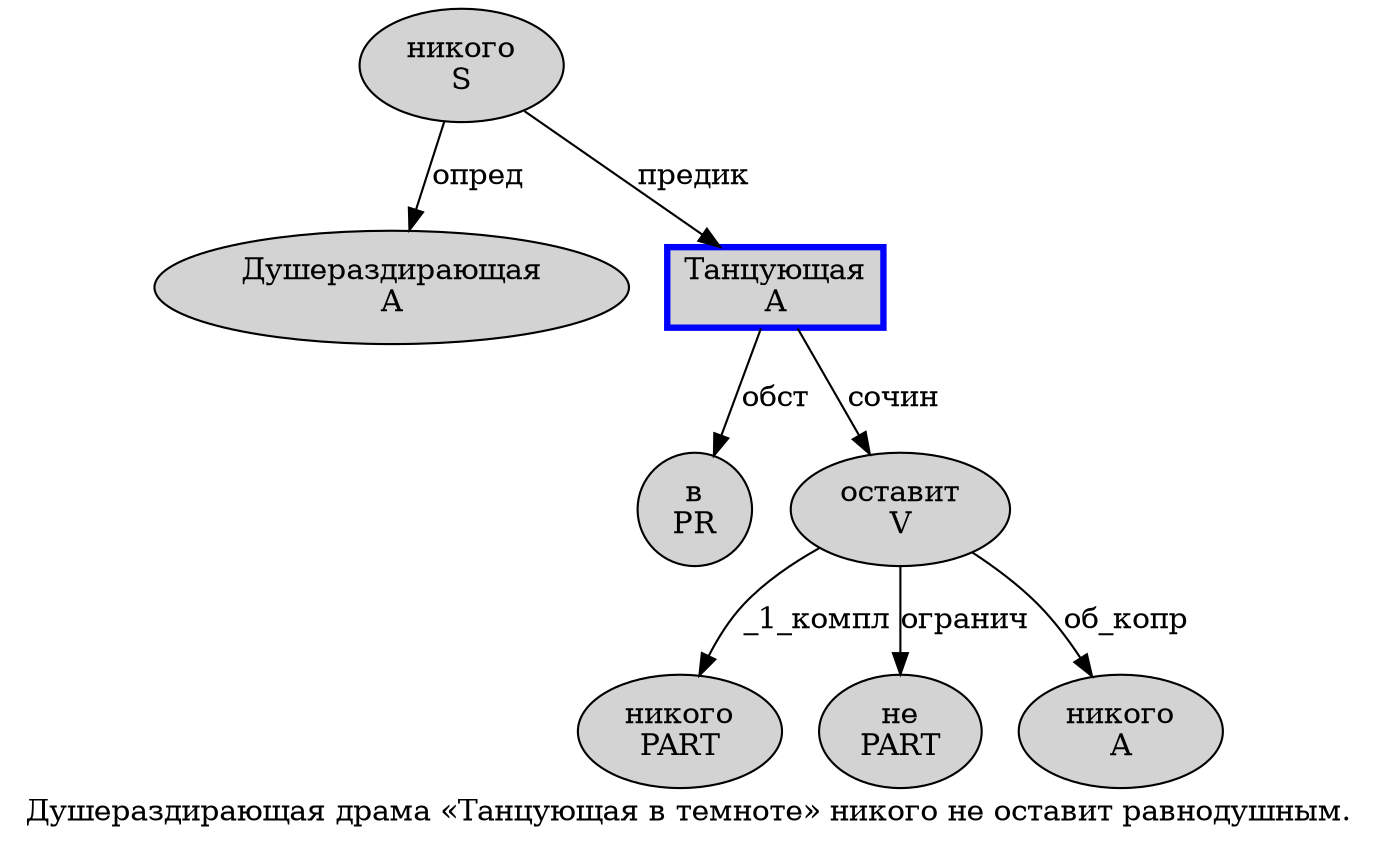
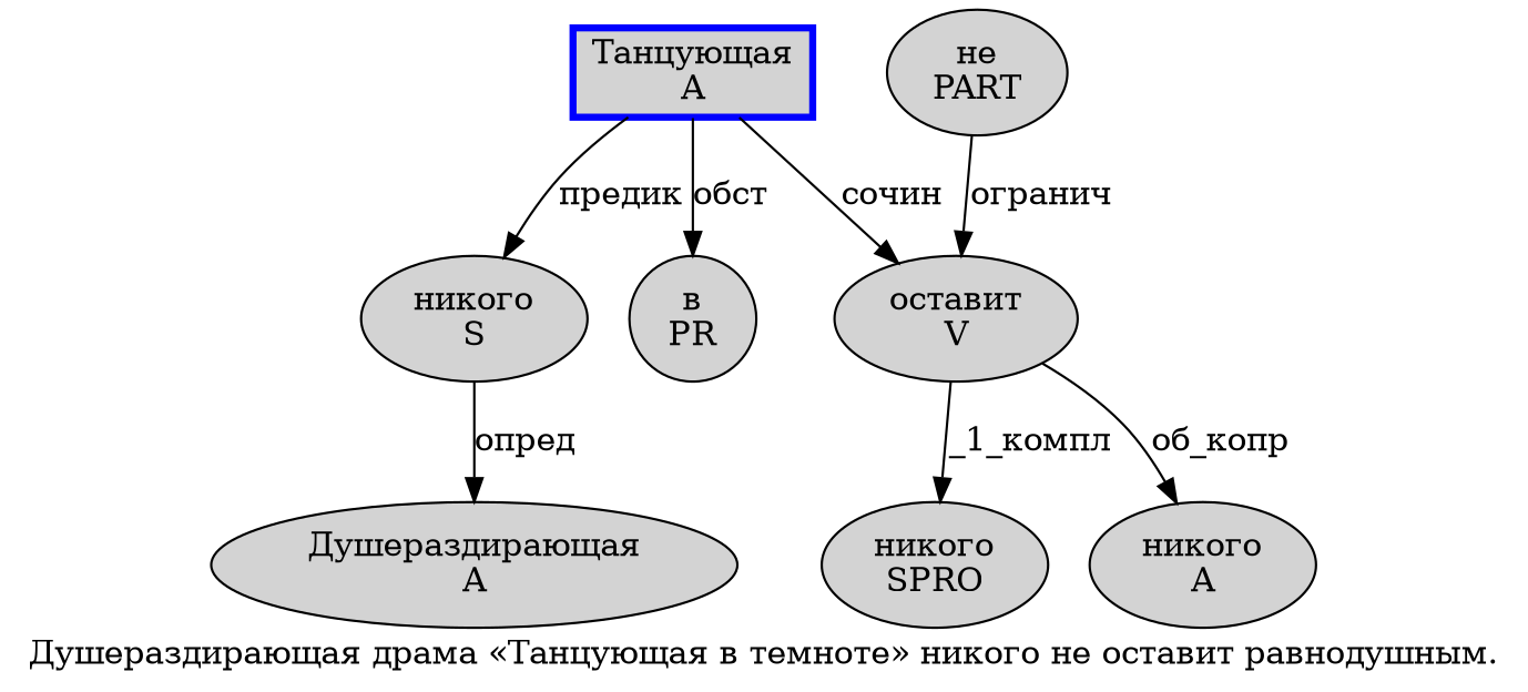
  digraph {
    label="Душераздирающая драма «Танцующая в темноте» никого не оставит равнодушным."
    node [fillcolor=lightgray penwidth=1 shape=ellipse style=filled]
    n1 [label="Душераздирающая\nA"]
    n2 [label="никого\nS"]
    n3 [color=blue label="Танцующая\nA" penwidth=3 shape=box]
    n4 [label="в\nPR"]
    n5 [label="оставит\nV"]
-   n6 [label="никого\nPART"]
+   n6 [label="никого\nSPRO"]
    n7 [label="не\nPART"]
    n8 [label="никого\nA"]
    n2 -> n1 [label="опред"]
-   n2 -> n3 [label="предик"]
+   n3 -> n2 [label="предик"]
    n3 -> n4 [label="обст"]
    n3 -> n5 [label="сочин"]
    n5 -> n6 [label="_1_компл"]
-   n5 -> n7 [label="огранич"]
+   n7 -> n5 [label="огранич"]
    n5 -> n8 [label="об_копр"]
  }
